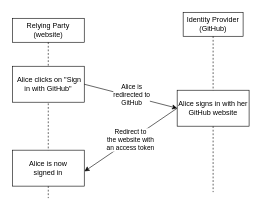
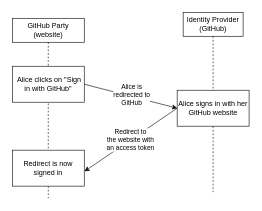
  <mxCell id="0" />
  <mxCell id="1" parent="0" />
- <mxCell id="2" value="&lt;div&gt;Relying Party &lt;br&gt;&lt;/div&gt;&lt;div&gt;(website) &lt;/div&gt;" style="shape=umlLifeline;perimeter=lifelinePerimeter;whiteSpace=wrap;html=1;container=0;dropTarget=0;collapsible=0;recursiveResize=0;outlineConnect=0;portConstraint=eastwest;newEdgeStyle={&quot;edgeStyle&quot;:&quot;elbowEdgeStyle&quot;,&quot;elbow&quot;:&quot;vertical&quot;,&quot;curved&quot;:0,&quot;rounded&quot;:0};" parent="1" vertex="1"><mxGeometry x="20" y="30" width="120" height="300" as="geometry" /></mxCell>
+ <mxCell id="2" value="&lt;div&gt;GitHub Party &lt;br&gt;&lt;/div&gt;&lt;div&gt;(website) &lt;/div&gt;" style="shape=umlLifeline;perimeter=lifelinePerimeter;whiteSpace=wrap;html=1;container=0;dropTarget=0;collapsible=0;recursiveResize=0;outlineConnect=0;portConstraint=eastwest;newEdgeStyle={&quot;edgeStyle&quot;:&quot;elbowEdgeStyle&quot;,&quot;elbow&quot;:&quot;vertical&quot;,&quot;curved&quot;:0,&quot;rounded&quot;:0};" parent="1" vertex="1"><mxGeometry x="20" y="30" width="120" height="300" as="geometry" /></mxCell>
  <mxCell id="3" value="&lt;div&gt;Identity Provider&lt;/div&gt;&lt;div&gt;(GitHub)&lt;br&gt;&lt;/div&gt;" style="shape=umlLifeline;perimeter=lifelinePerimeter;whiteSpace=wrap;html=1;container=0;dropTarget=0;collapsible=0;recursiveResize=0;outlineConnect=0;portConstraint=eastwest;newEdgeStyle={&quot;edgeStyle&quot;:&quot;elbowEdgeStyle&quot;,&quot;elbow&quot;:&quot;vertical&quot;,&quot;curved&quot;:0,&quot;rounded&quot;:0};" parent="1" vertex="1"><mxGeometry x="305" y="20" width="100" height="300" as="geometry" /></mxCell>
  <mxCell id="4" value="Alice signs in with her GitHub website" style="rounded=0;whiteSpace=wrap;html=1;" vertex="1" parent="1"><mxGeometry x="295" y="150" width="120" height="60" as="geometry" /></mxCell>
  <mxCell id="5" value="&lt;div align=&quot;center&quot;&gt;&lt;font style=&quot;font-size: 12px;&quot;&gt;&amp;nbsp;Alice clicks on &quot;Sign in with GitHub&quot;&lt;/font&gt;&lt;/div&gt;" style="rounded=0;whiteSpace=wrap;html=1;align=center;" vertex="1" parent="1"><mxGeometry x="20" y="110" width="120" height="60" as="geometry" /></mxCell>
  <mxCell id="6" value="" style="endArrow=classic;html=1;rounded=0;exitX=1;exitY=0.5;exitDx=0;exitDy=0;entryX=0;entryY=0.5;entryDx=0;entryDy=0;" edge="1" parent="1" source="5" target="4"><mxGeometry width="50" height="50" relative="1" as="geometry"><mxPoint x="230" y="190" as="sourcePoint" /><mxPoint x="280" y="140" as="targetPoint" /></mxGeometry></mxCell>
  <mxCell id="7" value="&lt;div&gt;Alice is &lt;br&gt;&lt;/div&gt;&lt;div&gt;redirected to &lt;br&gt;&lt;/div&gt;&lt;div&gt;GitHub&lt;br&gt;&lt;/div&gt;" style="edgeLabel;html=1;align=center;verticalAlign=middle;resizable=0;points=[];" vertex="1" connectable="0" parent="6"><mxGeometry x="0.001" y="3" relative="1" as="geometry"><mxPoint as="offset" /></mxGeometry></mxCell>
- <mxCell id="8" value="&lt;div align=&quot;center&quot;&gt;Alice is now &lt;br&gt;&lt;/div&gt;&lt;div align=&quot;center&quot;&gt;signed in&lt;br&gt;&lt;/div&gt;" style="rounded=0;whiteSpace=wrap;html=1;align=center;" vertex="1" parent="1"><mxGeometry x="20" y="250" width="120" height="60" as="geometry" /></mxCell>
+ <mxCell id="8" value="&lt;div align=&quot;center&quot;&gt;Redirect is now &lt;br&gt;&lt;/div&gt;&lt;div align=&quot;center&quot;&gt;signed in&lt;br&gt;&lt;/div&gt;" style="rounded=0;whiteSpace=wrap;html=1;align=center;" vertex="1" parent="1"><mxGeometry x="20" y="250" width="120" height="60" as="geometry" /></mxCell>
  <mxCell id="9" value="" style="endArrow=classic;html=1;rounded=0;entryX=1.003;entryY=0.589;entryDx=0;entryDy=0;entryPerimeter=0;exitX=0;exitY=0.5;exitDx=0;exitDy=0;" edge="1" parent="1" source="4" target="8"><mxGeometry width="50" height="50" relative="1" as="geometry"><mxPoint x="230" y="250" as="sourcePoint" /><mxPoint x="280" y="200" as="targetPoint" /></mxGeometry></mxCell>
  <mxCell id="10" value="&lt;div&gt;Redirect to &lt;br&gt;&lt;/div&gt;&lt;div&gt;the website with&lt;/div&gt;&lt;div&gt;an access token&lt;br&gt;&lt;/div&gt;" style="edgeLabel;html=1;align=center;verticalAlign=middle;resizable=0;points=[];" vertex="1" connectable="0" parent="9"><mxGeometry x="0.004" y="-1" relative="1" as="geometry"><mxPoint as="offset" /></mxGeometry></mxCell>
